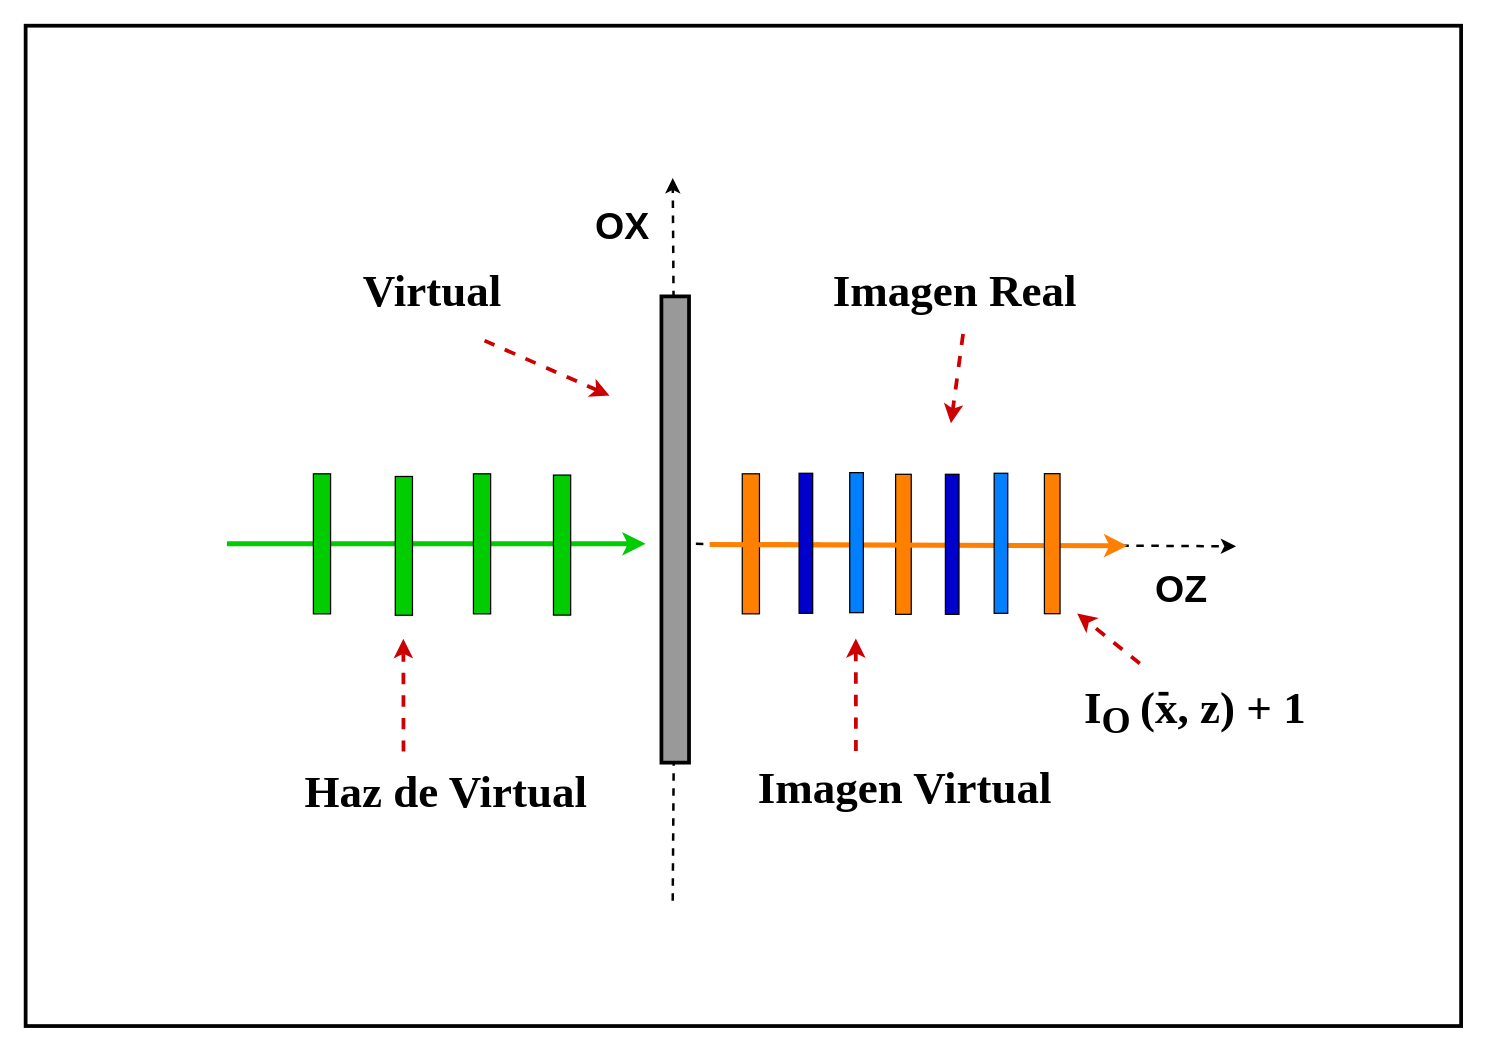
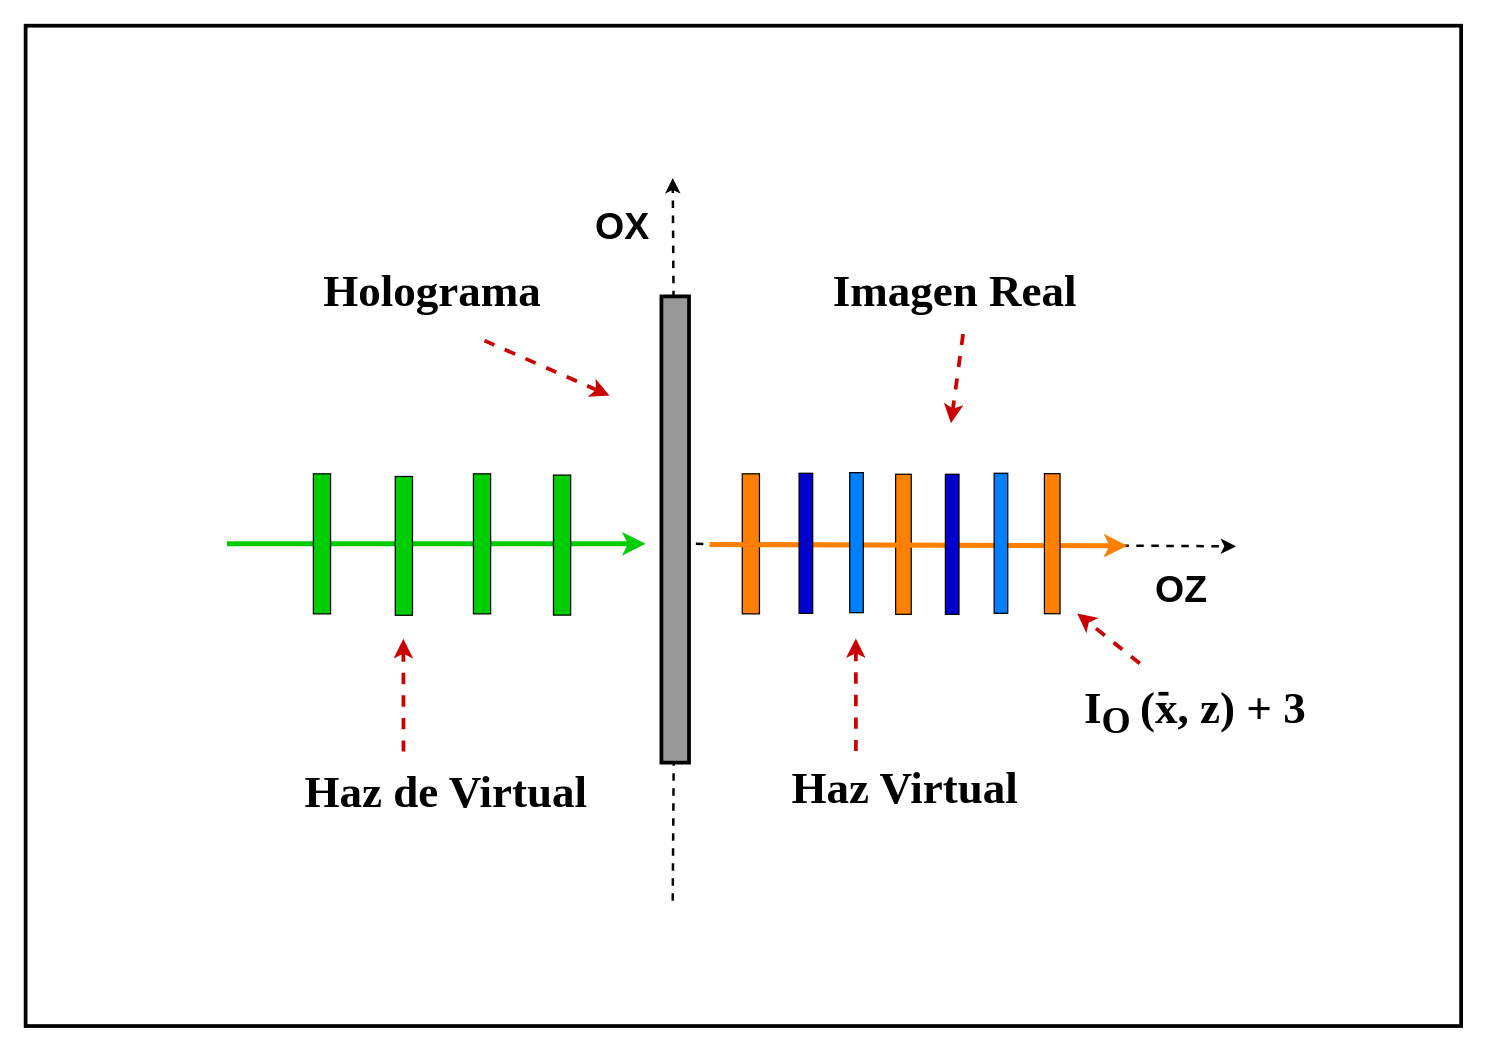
  <mxCell id="0" />
  <mxCell id="1" parent="0" />
  <mxCell id="2" value="" style="endArrow=none;html=1;strokeWidth=2;rounded=0;jumpStyle=line;dashed=1;startArrow=none;movable=1;resizable=1;rotatable=1;deletable=1;editable=1;connectable=1;endFill=1;startFill=0;" edge="1" parent="1"><mxGeometry x="0.166" y="-12" width="50" height="50" relative="1" as="geometry"><mxPoint x="537.5" y="719.87" as="sourcePoint" /><mxPoint x="539.468" y="438.87" as="targetPoint" /><mxPoint y="1" as="offset" /></mxGeometry></mxCell>
  <mxCell id="3" value="" style="endArrow=classic;html=1;strokeWidth=2;rounded=0;jumpStyle=line;dashed=1;startArrow=none;movable=1;resizable=1;rotatable=1;deletable=1;editable=1;connectable=1;endFill=1;startFill=0;" edge="1" parent="1"><mxGeometry x="0.166" y="-12" width="50" height="50" relative="1" as="geometry"><mxPoint x="539.469" y="429.87" as="sourcePoint" /><mxPoint x="537.5" y="141.87" as="targetPoint" /><mxPoint y="1" as="offset" /></mxGeometry></mxCell>
  <mxCell id="4" value="" style="endArrow=none;html=1;strokeWidth=2;rounded=0;jumpStyle=line;dashed=1;startArrow=none;movable=0;resizable=0;rotatable=0;deletable=0;editable=0;connectable=0;endFill=1;startFill=1;" edge="1" parent="1" source="18" target="8"><mxGeometry width="50" height="50" relative="1" as="geometry"><mxPoint x="115" y="433.5" as="sourcePoint" /><mxPoint x="945.17" y="433.5" as="targetPoint" /></mxGeometry></mxCell>
  <mxCell id="5" value="" style="endArrow=classic;html=1;strokeWidth=2;rounded=0;jumpStyle=line;dashed=1;startArrow=none;movable=1;resizable=1;rotatable=1;deletable=1;editable=1;connectable=1;endFill=1;startFill=1;" edge="1" parent="1" source="8"><mxGeometry width="50" height="50" relative="1" as="geometry"><mxPoint x="73" y="433.37" as="sourcePoint" /><mxPoint x="988" y="436.37" as="targetPoint" /></mxGeometry></mxCell>
  <mxCell id="6" value="" style="endArrow=classic;html=1;rounded=0;strokeWidth=4;strokeColor=#00CC00;startArrow=none;startFill=0;" edge="1" parent="1"><mxGeometry width="50" height="50" relative="1" as="geometry"><mxPoint x="181" y="434.37" as="sourcePoint" /><mxPoint x="515.83" y="434.37" as="targetPoint" /></mxGeometry></mxCell>
  <mxCell id="7" value="" style="rounded=0;whiteSpace=wrap;html=1;rotation=-90;fillColor=#FF8000;movable=1;resizable=1;rotatable=1;deletable=1;editable=1;connectable=1;" vertex="1" parent="1"><mxGeometry x="544" y="427.48" width="112" height="13.75" as="geometry" /></mxCell>
  <mxCell id="8" value="" style="rounded=0;whiteSpace=wrap;html=1;rotation=-90;fillColor=#FF8000;movable=1;resizable=1;rotatable=1;deletable=1;editable=1;connectable=1;" vertex="1" parent="1"><mxGeometry x="666" y="428.49" width="112" height="12.5" as="geometry" /></mxCell>
- <mxCell id="9" value="Virtual" style="text;html=1;align=center;verticalAlign=middle;resizable=0;points=[];autosize=1;strokeColor=none;fillColor=none;fontSize=36;fontFamily=Times New Roman;fontColor=#000000;fontStyle=1" vertex="1" parent="1"><mxGeometry x="249" y="205.87" width="192" height="55" as="geometry" /></mxCell>
+ <mxCell id="9" value="Holograma" style="text;html=1;align=center;verticalAlign=middle;resizable=0;points=[];autosize=1;strokeColor=none;fillColor=none;fontSize=36;fontFamily=Times New Roman;fontColor=#000000;fontStyle=1" vertex="1" parent="1"><mxGeometry x="249" y="205.87" width="192" height="55" as="geometry" /></mxCell>
  <mxCell id="10" value="" style="endArrow=classic;html=1;dashed=1;strokeColor=#CC0000;strokeWidth=3;fontFamily=Times New Roman;fontSize=36;fontColor=#000000;curved=1;movable=1;resizable=1;rotatable=1;deletable=1;editable=1;connectable=1;" edge="1" parent="1"><mxGeometry x="-0.37" y="53" width="50" height="50" relative="1" as="geometry"><mxPoint x="387" y="271.87" as="sourcePoint" /><mxPoint x="487" y="315.87" as="targetPoint" /><mxPoint y="-1" as="offset" /></mxGeometry></mxCell>
  <mxCell id="11" value="Haz de Virtual" style="text;html=1;align=center;verticalAlign=middle;resizable=0;points=[];autosize=1;strokeColor=none;fillColor=none;fontSize=36;fontFamily=Times New Roman;fontColor=#000000;fontStyle=1" vertex="1" parent="1"><mxGeometry x="206" y="605.37" width="299" height="55" as="geometry" /></mxCell>
  <mxCell id="12" value="Imagen Real" style="text;html=1;align=center;verticalAlign=middle;resizable=0;points=[];autosize=1;strokeColor=none;fillColor=none;fontSize=36;fontFamily=Times New Roman;fontColor=#000000;fontStyle=1" vertex="1" parent="1"><mxGeometry x="651" y="200.87" width="224" height="64" as="geometry" /></mxCell>
  <mxCell id="13" value="" style="endArrow=classic;html=1;dashed=1;strokeColor=#CC0000;strokeWidth=3;fontFamily=Times New Roman;fontSize=36;fontColor=#000000;curved=1;exitX=0.53;exitY=1.025;exitDx=0;exitDy=0;exitPerimeter=0;" edge="1" parent="1" source="12"><mxGeometry x="-0.37" y="53" width="50" height="50" relative="1" as="geometry"><mxPoint x="770" y="279.87" as="sourcePoint" /><mxPoint x="760" y="338" as="targetPoint" /><mxPoint y="-1" as="offset" /></mxGeometry></mxCell>
- <mxCell id="14" value="Imagen Virtual" style="text;html=1;align=center;verticalAlign=middle;resizable=0;points=[];autosize=1;strokeColor=none;fillColor=none;fontSize=36;fontFamily=Times New Roman;fontColor=#000000;fontStyle=1" vertex="1" parent="1"><mxGeometry x="595" y="600.37" width="255" height="60" as="geometry" /></mxCell>
- <mxCell id="15" value="I&lt;sub&gt;O&amp;nbsp;&lt;/sub&gt;(x, z) + 1" style="text;html=1;align=center;verticalAlign=middle;resizable=0;points=[];autosize=1;strokeColor=none;fillColor=none;fontSize=36;fontFamily=Times New Roman;fontColor=#000000;fontStyle=1" vertex="1" parent="1"><mxGeometry x="856" y="537.37" width="198" height="63" as="geometry" /></mxCell>
+ <mxCell id="14" value="Haz Virtual" style="text;html=1;align=center;verticalAlign=middle;resizable=0;points=[];autosize=1;strokeColor=none;fillColor=none;fontSize=36;fontFamily=Times New Roman;fontColor=#000000;fontStyle=1" vertex="1" parent="1"><mxGeometry x="595" y="600.37" width="255" height="60" as="geometry" /></mxCell>
+ <mxCell id="15" value="I&lt;sub&gt;O&amp;nbsp;&lt;/sub&gt;(x, z) + 3" style="text;html=1;align=center;verticalAlign=middle;resizable=0;points=[];autosize=1;strokeColor=none;fillColor=none;fontSize=36;fontFamily=Times New Roman;fontColor=#000000;fontStyle=1" vertex="1" parent="1"><mxGeometry x="856" y="537.37" width="198" height="63" as="geometry" /></mxCell>
  <mxCell id="16" value="" style="endArrow=none;html=1;rounded=0;strokeWidth=3;fontSize=30;movable=1;resizable=1;rotatable=1;deletable=1;editable=1;connectable=1;" edge="1" parent="1"><mxGeometry width="50" height="50" relative="1" as="geometry"><mxPoint x="926" y="554.24" as="sourcePoint" /><mxPoint x="934" y="554.24" as="targetPoint" /></mxGeometry></mxCell>
  <mxCell id="17" value="&lt;b&gt;&lt;font style=&quot;font-size: 30px;&quot;&gt;OZ&lt;/font&gt;&lt;/b&gt;" style="text;html=1;align=center;verticalAlign=middle;resizable=0;points=[];autosize=1;strokeColor=none;fillColor=none;fontSize=36;" vertex="1" parent="1"><mxGeometry x="913" y="439.88" width="62" height="56" as="geometry" /></mxCell>
  <mxCell id="18" value="" style="ellipse;whiteSpace=wrap;html=1;aspect=fixed;fontSize=30;opacity=80;fillColor=#000000;movable=1;resizable=1;rotatable=1;deletable=1;editable=1;connectable=1;" vertex="1" parent="1"><mxGeometry x="535" y="429.86" width="9" height="9" as="geometry" /></mxCell>
  <mxCell id="19" value="" style="rounded=0;whiteSpace=wrap;html=1;strokeWidth=3;fillColor=#999999;rotation=90;movable=1;resizable=1;rotatable=1;deletable=1;editable=1;connectable=1;" vertex="1" parent="1"><mxGeometry x="353.06" y="411.87" width="372.88" height="22.08" as="geometry" /></mxCell>
  <mxCell id="20" value="" style="endArrow=classic;html=1;rounded=0;strokeWidth=4;strokeColor=#FF8000;startArrow=none;startFill=0;movable=0;resizable=0;rotatable=0;deletable=0;editable=0;connectable=0;" edge="1" parent="1"><mxGeometry width="50" height="50" relative="1" as="geometry"><mxPoint x="567" y="434.87" as="sourcePoint" /><mxPoint x="901" y="435.87" as="targetPoint" /></mxGeometry></mxCell>
  <mxCell id="21" value="" style="endArrow=classic;html=1;dashed=1;strokeColor=#CC0000;strokeWidth=3;fontFamily=Times New Roman;fontSize=36;fontColor=#000000;curved=1;" edge="1" parent="1"><mxGeometry x="-0.37" y="53" width="50" height="50" relative="1" as="geometry"><mxPoint x="911" y="530" as="sourcePoint" /><mxPoint x="861" y="490" as="targetPoint" /><mxPoint y="-1" as="offset" /></mxGeometry></mxCell>
  <mxCell id="22" value="&lt;b&gt;&lt;font style=&quot;font-size: 30px;&quot;&gt;OX&lt;/font&gt;&lt;/b&gt;" style="text;html=1;align=center;verticalAlign=middle;resizable=0;points=[];autosize=1;strokeColor=none;fillColor=none;fontSize=36;" vertex="1" parent="1"><mxGeometry x="465" y="149.87" width="64" height="56" as="geometry" /></mxCell>
  <mxCell id="23" value="" style="rounded=0;whiteSpace=wrap;html=1;rotation=-90;fillColor=#00CC00;movable=1;resizable=1;rotatable=1;deletable=1;editable=1;connectable=1;" vertex="1" parent="1"><mxGeometry x="393" y="428.49" width="112" height="13.75" as="geometry" /></mxCell>
  <mxCell id="24" value="" style="rounded=0;whiteSpace=wrap;html=1;rotation=-90;fillColor=#00CC00;movable=1;resizable=1;rotatable=1;deletable=1;editable=1;connectable=1;" vertex="1" parent="1"><mxGeometry x="329" y="427.49" width="112" height="13.75" as="geometry" /></mxCell>
  <mxCell id="25" value="" style="rounded=0;whiteSpace=wrap;html=1;rotation=-90;fillColor=#00CC00;movable=1;resizable=1;rotatable=1;deletable=1;editable=1;connectable=1;" vertex="1" parent="1"><mxGeometry x="267" y="429.12" width="111" height="13.75" as="geometry" /></mxCell>
  <mxCell id="26" value="" style="rounded=0;whiteSpace=wrap;html=1;rotation=-90;fillColor=#00CC00;movable=1;resizable=1;rotatable=1;deletable=1;editable=1;connectable=1;" vertex="1" parent="1"><mxGeometry x="201" y="427.49" width="112" height="13.75" as="geometry" /></mxCell>
  <mxCell id="27" value="" style="rounded=0;whiteSpace=wrap;html=1;rotation=-90;fillColor=#0000CC;movable=1;resizable=1;rotatable=1;deletable=1;editable=1;connectable=1;" vertex="1" parent="1"><mxGeometry x="588" y="428.49" width="112" height="10.88" as="geometry" /></mxCell>
  <mxCell id="28" value="" style="rounded=0;whiteSpace=wrap;html=1;rotation=-90;fillColor=#007FFF;movable=1;resizable=1;rotatable=1;deletable=1;editable=1;connectable=1;" vertex="1" parent="1"><mxGeometry x="628.5" y="427.98" width="112" height="10.88" as="geometry" /></mxCell>
  <mxCell id="29" value="" style="rounded=0;whiteSpace=wrap;html=1;rotation=-90;fillColor=#0000CC;movable=1;resizable=1;rotatable=1;deletable=1;editable=1;connectable=1;" vertex="1" parent="1"><mxGeometry x="705" y="429.3" width="112" height="10.88" as="geometry" /></mxCell>
  <mxCell id="30" value="" style="rounded=0;whiteSpace=wrap;html=1;rotation=-90;fillColor=#007FFF;movable=1;resizable=1;rotatable=1;deletable=1;editable=1;connectable=1;" vertex="1" parent="1"><mxGeometry x="744" y="428.49" width="112" height="10.88" as="geometry" /></mxCell>
  <mxCell id="31" value="" style="rounded=0;whiteSpace=wrap;html=1;rotation=-90;fillColor=#FF8000;movable=1;resizable=1;rotatable=1;deletable=1;editable=1;connectable=1;" vertex="1" parent="1"><mxGeometry x="785" y="428" width="112" height="12.5" as="geometry" /></mxCell>
  <mxCell id="32" value="" style="endArrow=classic;html=1;dashed=1;strokeColor=#CC0000;strokeWidth=3;fontFamily=Times New Roman;fontSize=36;fontColor=#000000;curved=1;" edge="1" parent="1"><mxGeometry x="0.646" y="-54" width="50" height="50" relative="1" as="geometry"><mxPoint x="684" y="600" as="sourcePoint" /><mxPoint x="683.91" y="510" as="targetPoint" /><mxPoint as="offset" /></mxGeometry></mxCell>
  <mxCell id="33" value="" style="rounded=0;whiteSpace=wrap;html=1;fillColor=none;movable=1;resizable=1;rotatable=1;deletable=1;editable=1;connectable=1;strokeWidth=3;fontFamily=Times New Roman;fontSize=36;" vertex="1" parent="1"><mxGeometry x="20" y="20" width="1148" height="800" as="geometry" /></mxCell>
  <mxCell id="34" value="" style="endArrow=classic;html=1;dashed=1;strokeColor=#CC0000;strokeWidth=3;fontFamily=Times New Roman;fontSize=36;fontColor=#000000;curved=1;" edge="1" parent="1"><mxGeometry x="0.646" y="-54" width="50" height="50" relative="1" as="geometry"><mxPoint x="322.19" y="600.37" as="sourcePoint" /><mxPoint x="322.1" y="510.37" as="targetPoint" /><mxPoint as="offset" /></mxGeometry></mxCell>
